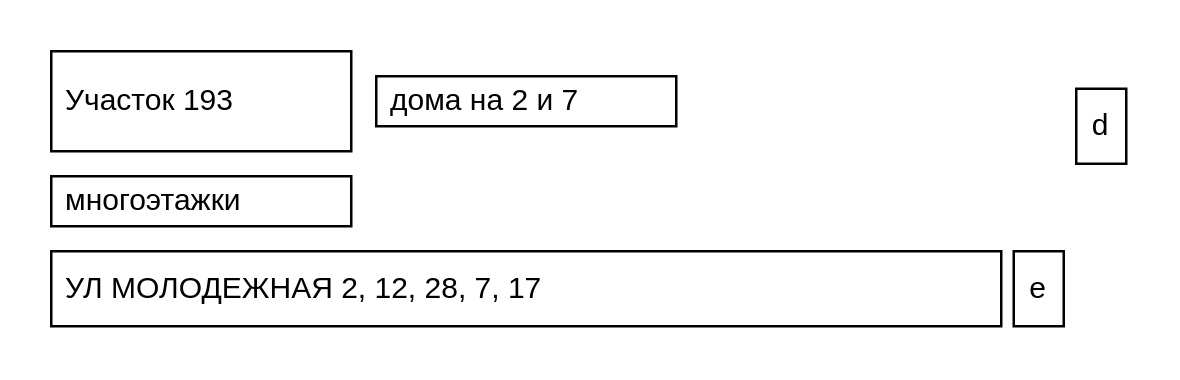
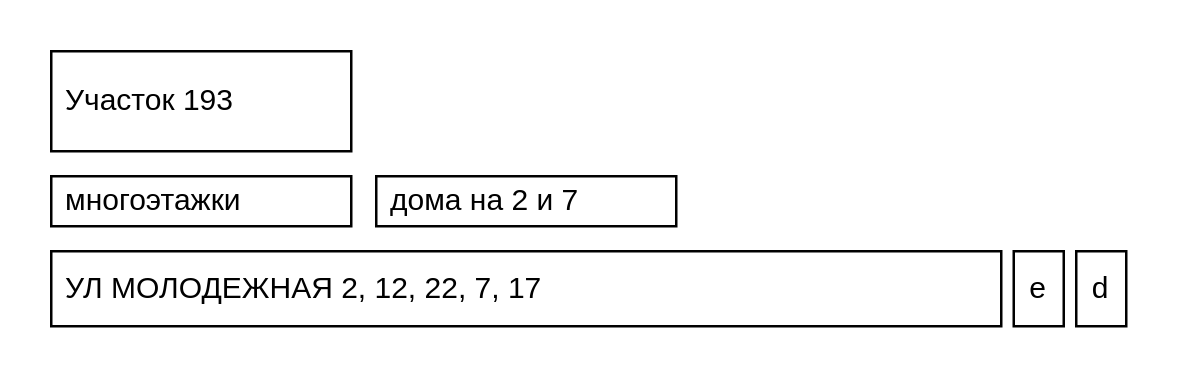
  <mxCell id="0" />
  <mxCell id="1" parent="0" />
  <mxCell id="2" value="Участок 193" style="rounded=0;whiteSpace=wrap;html=1;align=left;spacingLeft=4;spacingRight=4;" vertex="1" parent="1"><mxGeometry x="20" y="20" width="120" height="40" as="geometry" /></mxCell>
- <mxCell id="3" value="дома на 2 и 7" style="rounded=0;whiteSpace=wrap;html=1;align=left;spacingLeft=4;spacingRight=4;" vertex="1" parent="1"><mxGeometry x="150" y="30" width="120" height="20" as="geometry" /></mxCell>
+ <mxCell id="3" value="дома на 2 и 7" style="rounded=0;whiteSpace=wrap;html=1;align=left;spacingLeft=4;spacingRight=4;" vertex="1" parent="1"><mxGeometry x="150" y="70" width="120" height="20" as="geometry" /></mxCell>
  <mxCell id="4" value="многоэтажки" style="rounded=0;whiteSpace=wrap;html=1;align=left;spacingLeft=4;spacingRight=4;" vertex="1" parent="1"><mxGeometry x="20" y="70" width="120" height="20" as="geometry" /></mxCell>
- <mxCell id="5" value="УЛ МОЛОДЕЖНАЯ 2, 12, 28, 7, 17" style="rounded=0;whiteSpace=wrap;html=1;align=left;spacingLeft=4;spacingRight=4;" vertex="1" parent="1"><mxGeometry x="20" y="100" width="380" height="30" as="geometry" /></mxCell>
+ <mxCell id="5" value="УЛ МОЛОДЕЖНАЯ 2, 12, 22, 7, 17" style="rounded=0;whiteSpace=wrap;html=1;align=left;spacingLeft=4;spacingRight=4;" vertex="1" parent="1"><mxGeometry x="20" y="100" width="380" height="30" as="geometry" /></mxCell>
  <mxCell id="6" value="e" style="rounded=0;whiteSpace=wrap;html=1;align=center;spacingLeft=4;spacingRight=4;" vertex="1" parent="1"><mxGeometry x="405" y="100" width="20" height="30" as="geometry" /></mxCell>
- <mxCell id="7" value="d" style="rounded=0;whiteSpace=wrap;html=1;align=center;spacingLeft=4;spacingRight=4;" vertex="1" parent="1"><mxGeometry x="430" y="35" width="20" height="30" as="geometry" /></mxCell>
+ <mxCell id="7" value="d" style="rounded=0;whiteSpace=wrap;html=1;align=center;spacingLeft=4;spacingRight=4;" vertex="1" parent="1"><mxGeometry x="430" y="100" width="20" height="30" as="geometry" /></mxCell>
